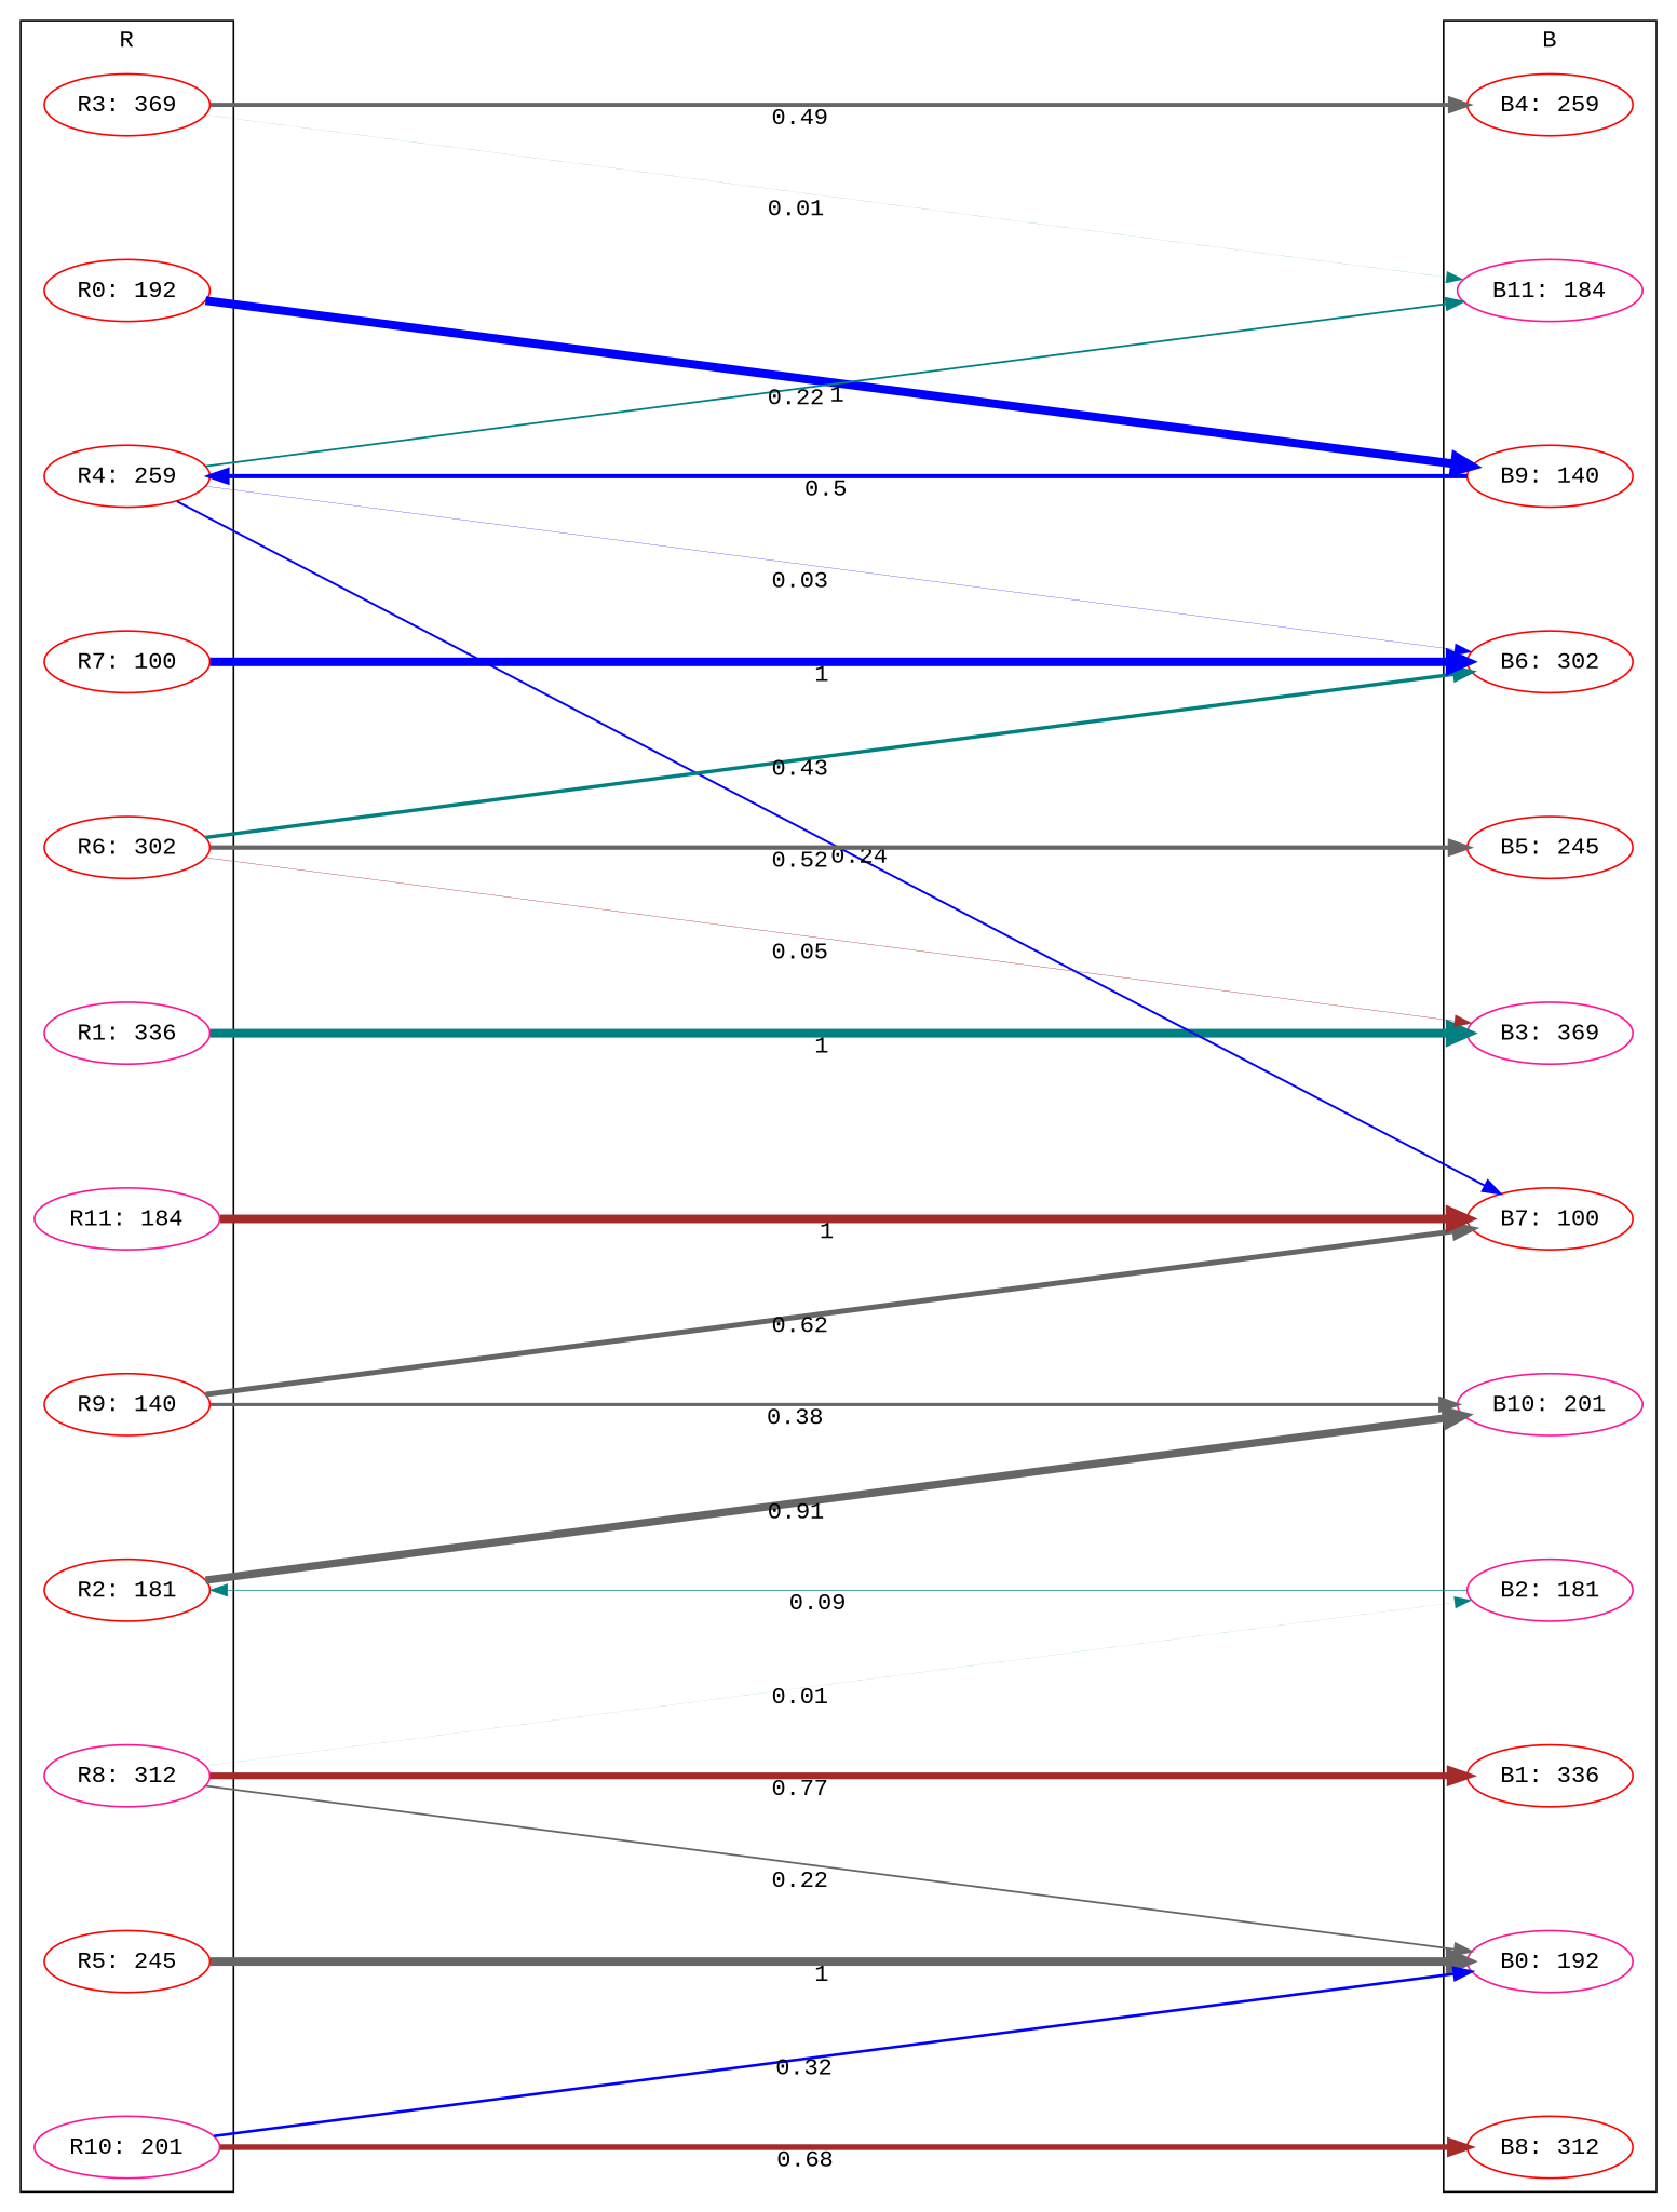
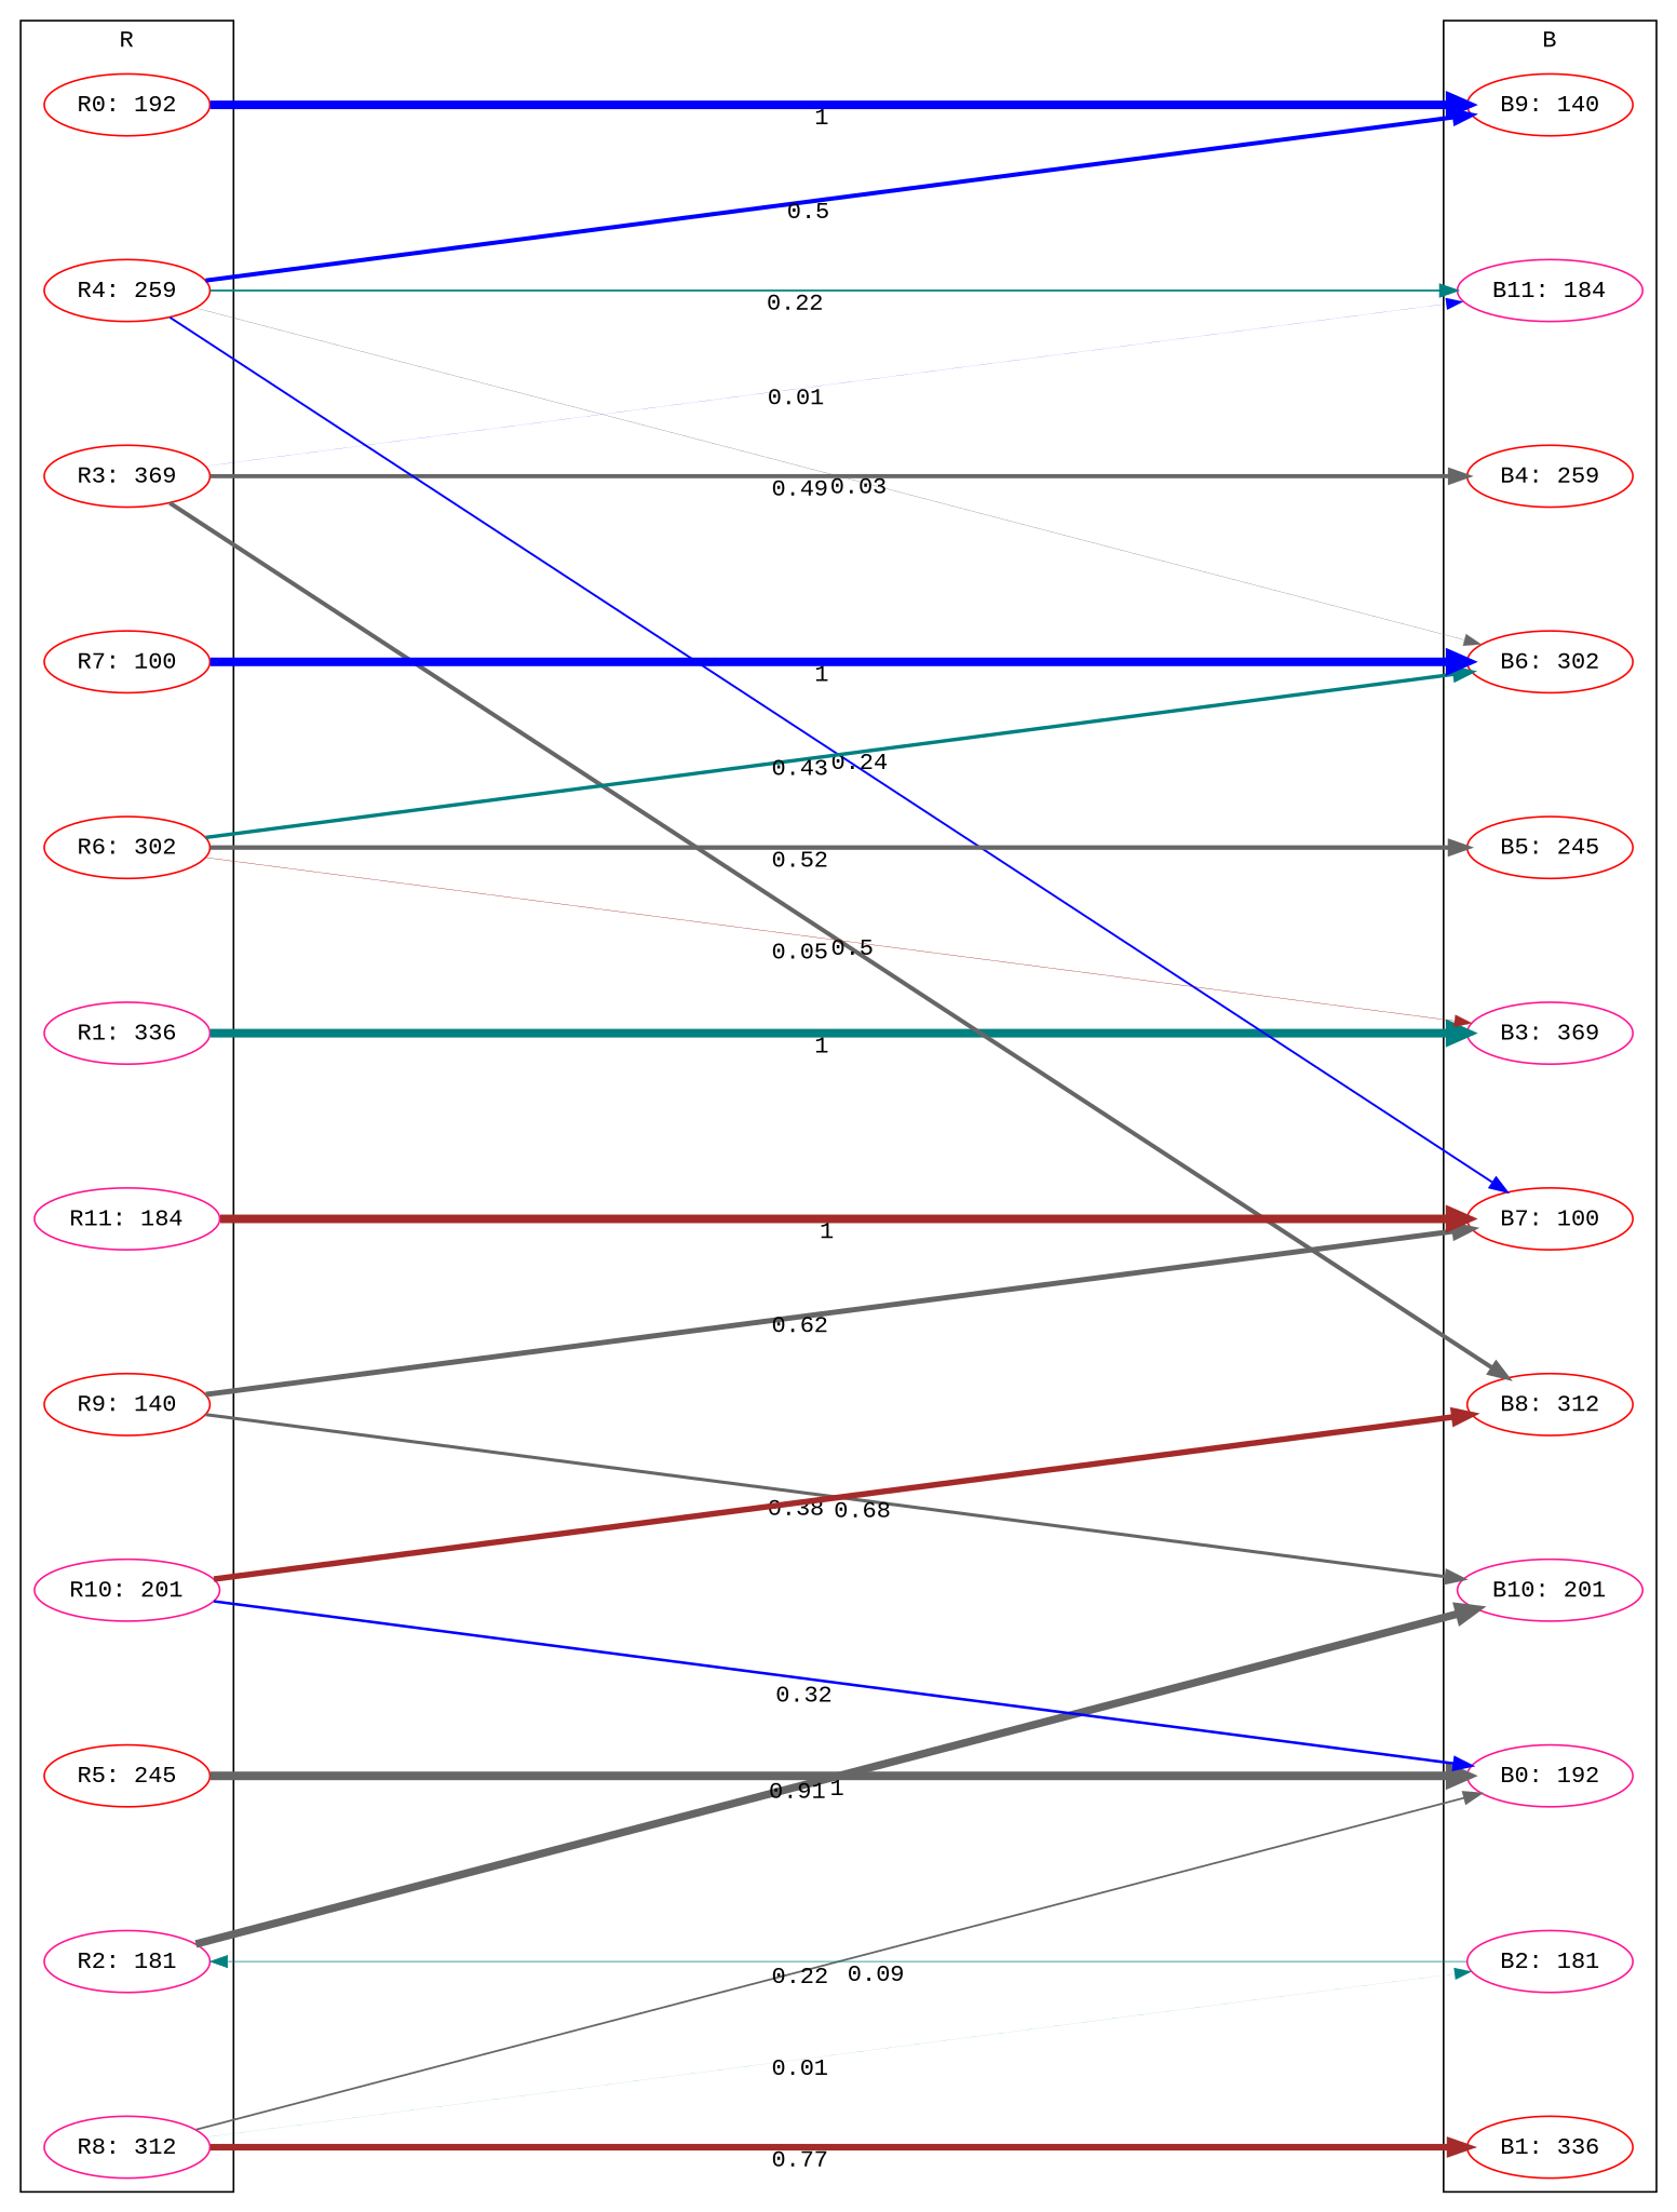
  digraph {
    fontname="Liberation Mono"
    nodesep=1
    rankdir=LR
    ranksep=10
    splines=line
    node [color=red fontname="Liberation Mono"]
    edge [color=gray40 fontname="Liberation Mono" labeldistance=7 penwidth=5 xlabel=1]
    n1 [label="R0: 192"]
    n2 [color=deeppink label="R1: 336"]
-   n3 [label="R2: 181"]
+   n3 [color=deeppink label="R2: 181"]
    n4 [label="R3: 369"]
    n5 [label="R4: 259"]
    n6 [label="R5: 245"]
    n7 [label="R6: 302"]
    n8 [label="R7: 100"]
    n9 [color=deeppink label="R8: 312"]
    n10 [label="R9: 140"]
    n11 [color=deeppink label="R10: 201"]
    n12 [color=deeppink label="R11: 184"]
    n13 [color=deeppink label="B0: 192"]
    n14 [label="B1: 336"]
    n15 [color=deeppink label="B2: 181"]
    n16 [color=deeppink label="B3: 369"]
    n17 [label="B4: 259"]
    n18 [label="B5: 245"]
    n19 [label="B6: 302"]
    n20 [label="B7: 100"]
    n21 [label="B8: 312"]
    n22 [label="B9: 140"]
    n23 [color=deeppink label="B10: 201"]
    n24 [color=deeppink label="B11: 184"]
    subgraph cluster_1 {
      label=R
      n1
      n2
      n3
      n4
      n5
      n6
      n7
      n8
      n9
      n10
      n11
      n12
    }
    subgraph cluster_2 {
      label=B
      n13
      n14
      n15
      n16
      n17
      n18
      n19
      n20
      n21
      n22
      n23
      n24
    }
    n1 -> n22 [color=blue]
    n2 -> n16 [color=teal]
    n3 -> n23 [penwidth=4.54 xlabel=0.91]
    n4 -> n17 [penwidth=2.44 xlabel=0.49]
-   n4 -> n24 [color=teal penwidth=0.06 xlabel=0.01]
-   n5 -> n19 [color=blue penwidth=0.17 xlabel=0.03]
+   n4 -> n21 [penwidth=2.51 xlabel=0.5]
+   n4 -> n24 [color=blue penwidth=0.06 xlabel=0.01]
+   n5 -> n19 [penwidth=0.17 xlabel=0.03]
    n5 -> n20 [color=blue penwidth=1.2 xlabel=0.24]
-   n22 -> n5 [color=blue penwidth=2.52 xlabel=0.5]
+   n5 -> n22 [color=blue penwidth=2.52 xlabel=0.5]
    n5 -> n24 [color=teal penwidth=1.1 xlabel=0.22]
    n6 -> n13
    n7 -> n16 [color=brown penwidth=0.24 xlabel=0.05]
    n7 -> n18 [penwidth=2.62 xlabel=0.52]
    n7 -> n19 [color=teal penwidth=2.13 xlabel=0.43]
    n8 -> n19 [color=blue]
    n9 -> n13 [penwidth=1.1 xlabel=0.22]
    n9 -> n14 [color=brown penwidth=3.84 xlabel=0.77]
    n9 -> n15 [color=teal penwidth=0.05 xlabel=0.01]
    n10 -> n20 [penwidth=3.09 xlabel=0.62]
    n10 -> n23 [penwidth=1.91 xlabel=0.38]
    n11 -> n13 [color=blue penwidth=1.6 xlabel=0.32]
    n11 -> n21 [color=brown penwidth=3.4 xlabel=0.68]
    n12 -> n20 [color=brown]
    n15 -> n3 [color=teal penwidth=0.46 xlabel=0.09]
  }
